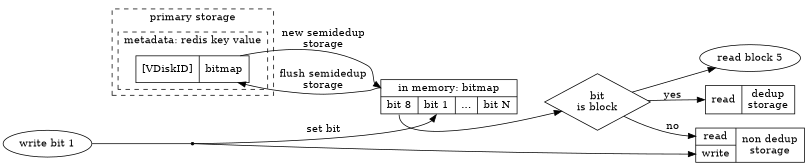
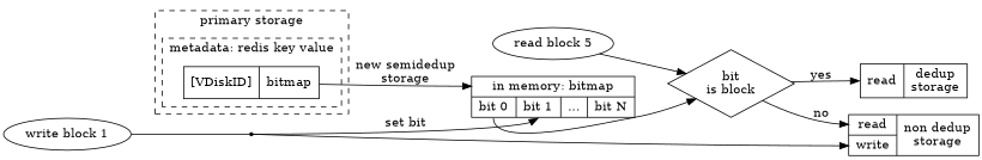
  digraph {
    rankdir=LR
    node [shape=record]
    n1 [label="{ [VDiskID] | <bm> bitmap }"]
-   n2 [label="<im> in memory: bitmap | { <b0> bit 8 | <b1> bit 1 | ... | bit N }"]
+   n2 [label="<im> in memory: bitmap | { <b0> bit 0 | <b1> bit 1 | ... | bit N }"]
    n3 [label="bit\nis block" shape=diamond]
    n4 [label="{ <r> read | dedup\nstorage }"]
    n5 [label="{ { <r> read | <w> write } | non dedup\nstorage }"]
    n6 [label="read block 5" shape=oval]
-   n7 [label="write bit 1" shape=oval]
+   n7 [label="write block 1" shape=oval]
    writeAction [shape=point]
    subgraph cluster_1 {
      label="primary storage"
      style=dashed
      subgraph cluster_2 {
        label="metadata: redis key value"
        style=dashed
        n1
      }
    }
    n1 -> n2 [headport=im label="new semidedup\nstorage"]
-   n2 -> n1 [label="flush semidedup\nstorage" tailport=im]
    n2 -> n3 [tailport=b0]
    n3 -> n4 [headport=r label=yes]
    n3 -> n5 [headport=r label=no]
-   n3 -> n6
+   n6 -> n3
    n7 -> writeAction [dir=none]
    writeAction -> n2 [headport=b1 label="set bit"]
    writeAction -> n5 [headport=w]
  }
